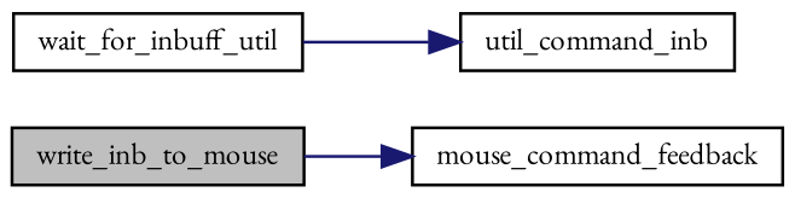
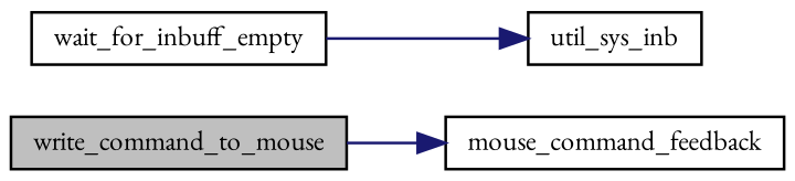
  digraph {
    fontname="EB Garamond"
    rankdir=LR
    node [color=black fillcolor=white fontname="EB Garamond" fontsize=10 shape=record style=filled]
    edge [color=midnightblue fontname="EB Garamond" fontsize=10 labelfontname=Helvetica labelfontsize=10 style=solid]
-   n1 [fillcolor=grey75 fontcolor=black height=0.2 label=write_inb_to_mouse width=0.4]
+   n1 [fillcolor=grey75 fontcolor=black height=0.2 label=write_command_to_mouse width=0.4]
    n2 [height=0.2 label=mouse_command_feedback width=0.4]
-   n3 [height=0.2 label=wait_for_inbuff_util width=0.4]
-   n4 [height=0.2 label=util_command_inb width=0.4]
+   n3 [height=0.2 label=wait_for_inbuff_empty width=0.4]
+   n4 [height=0.2 label=util_sys_inb width=0.4]
    n1 -> n2
    n3 -> n4
  }
